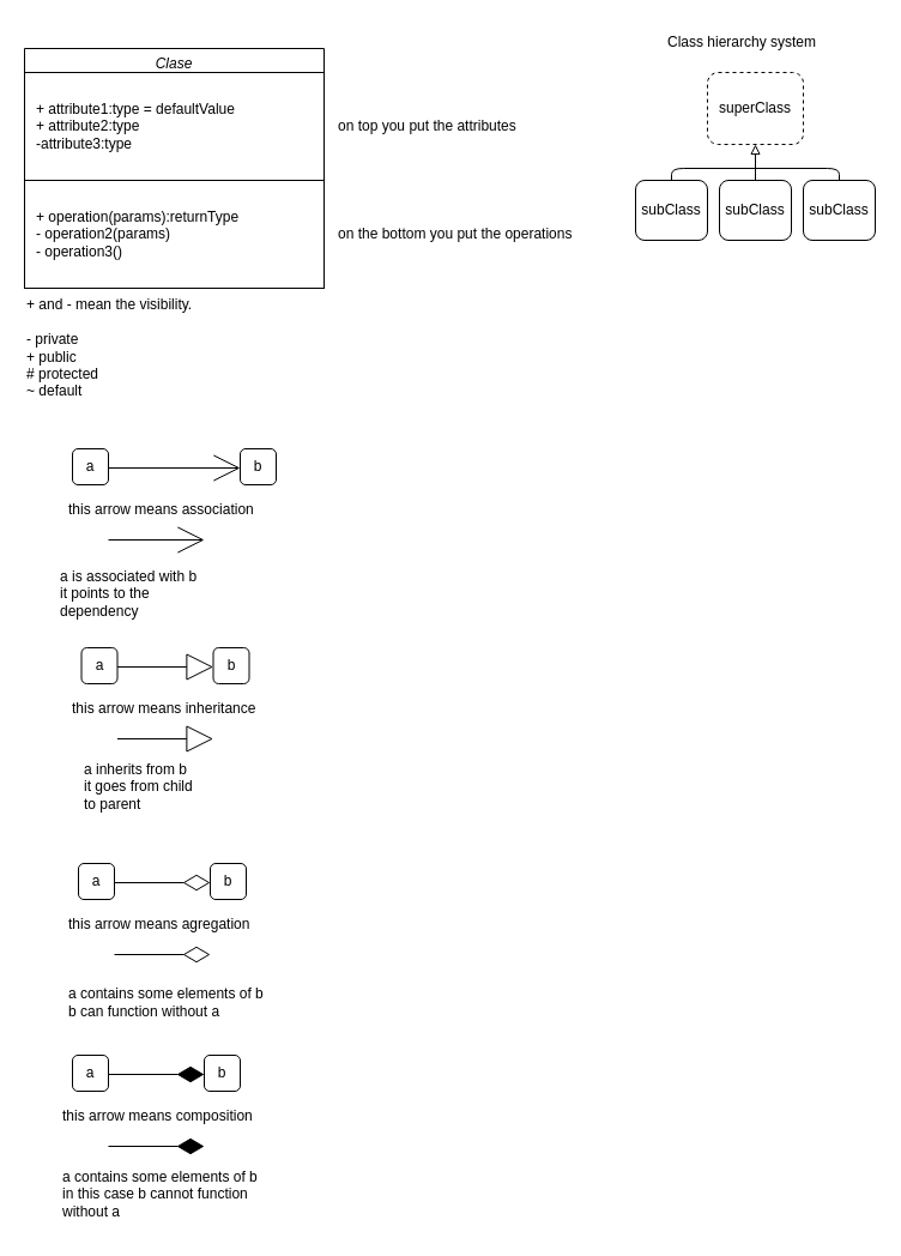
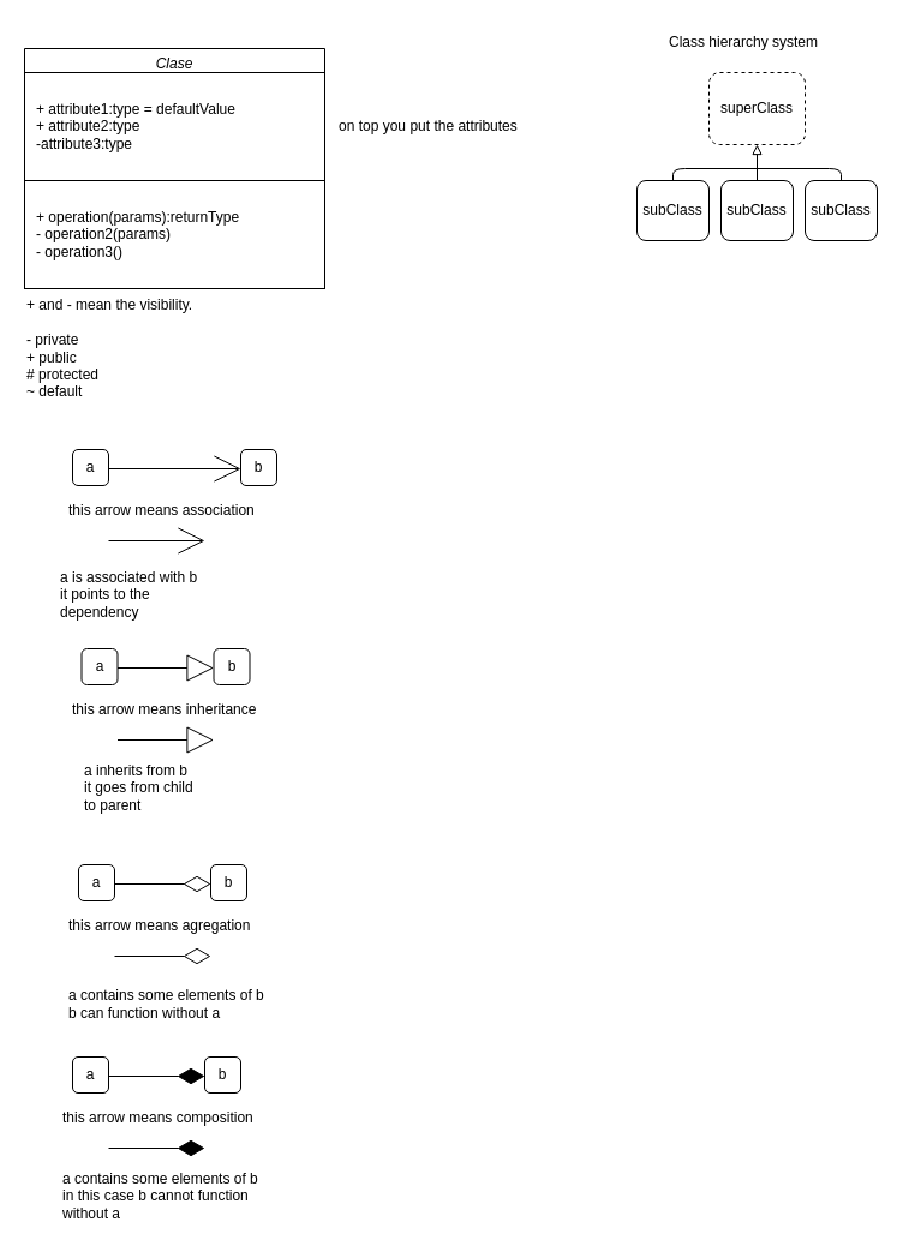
  <mxCell id="0" />
  <mxCell id="1" parent="0" />
  <mxCell id="2" value="Clase" style="swimlane;fillColor=default;fontStyle=2" parent="1" vertex="1"><mxGeometry x="20" y="40" width="250" height="200" as="geometry"><mxRectangle x="60" y="180" width="130" height="23" as="alternateBounds" /></mxGeometry></mxCell>
  <mxCell id="3" value="+ attribute1:type = defaultValue&lt;br&gt;+ attribute2:type&lt;br&gt;&lt;div style=&quot;&quot;&gt;&lt;span&gt;-attribute3:type&lt;/span&gt;&lt;/div&gt;" style="rounded=0;whiteSpace=wrap;html=1;fillColor=default;align=left;perimeterSpacing=0;spacingLeft=8;" parent="2" vertex="1"><mxGeometry y="20" width="250" height="90" as="geometry" /></mxCell>
  <mxCell id="4" value="+ operation(params):returnType&lt;br&gt;- operation2(params)&lt;br&gt;- operation3()" style="rounded=0;whiteSpace=wrap;html=1;fillColor=default;align=left;spacingLeft=8;" parent="2" vertex="1"><mxGeometry y="110" width="250" height="90" as="geometry" /></mxCell>
  <mxCell id="5" value="+ and - mean the visibility.&lt;br&gt;&lt;br&gt;- private&lt;br&gt;+ public&lt;br&gt;# protected&lt;br&gt;~ default" style="text;html=1;strokeColor=none;fillColor=none;align=left;verticalAlign=middle;whiteSpace=wrap;rounded=0;" parent="1" vertex="1"><mxGeometry x="20" y="245" width="170" height="90" as="geometry" /></mxCell>
  <mxCell id="6" value="on top you put the attributes" style="text;html=1;strokeColor=none;fillColor=none;align=left;verticalAlign=middle;whiteSpace=wrap;rounded=0;" parent="1" vertex="1"><mxGeometry x="280" y="90" width="170" height="30" as="geometry" /></mxCell>
- <mxCell id="7" value="on the bottom you put the operations" style="text;html=1;strokeColor=none;fillColor=none;align=left;verticalAlign=middle;whiteSpace=wrap;rounded=0;" parent="1" vertex="1"><mxGeometry x="280" y="180" width="230" height="30" as="geometry" /></mxCell>
  <mxCell id="8" value="" style="endArrow=open;html=1;endFill=0;endSize=20;" parent="1" edge="1"><mxGeometry width="50" height="50" relative="1" as="geometry"><mxPoint x="90" y="390" as="sourcePoint" /><mxPoint x="200" y="390" as="targetPoint" /></mxGeometry></mxCell>
  <mxCell id="9" value="this arrow means association" style="text;html=1;strokeColor=none;fillColor=none;align=left;verticalAlign=middle;whiteSpace=wrap;rounded=0;" parent="1" vertex="1"><mxGeometry x="55" y="410" width="195" height="30" as="geometry" /></mxCell>
  <mxCell id="10" value="b" style="rounded=1;whiteSpace=wrap;html=1;fillColor=default;" parent="1" vertex="1"><mxGeometry x="200" y="374" width="30" height="30" as="geometry" /></mxCell>
  <mxCell id="11" value="a" style="rounded=1;whiteSpace=wrap;html=1;fillColor=default;" parent="1" vertex="1"><mxGeometry x="60" y="374" width="30" height="30" as="geometry" /></mxCell>
  <mxCell id="12" value="" style="endArrow=open;html=1;endFill=0;endSize=20;" parent="1" edge="1"><mxGeometry width="50" height="50" relative="1" as="geometry"><mxPoint x="90" y="450" as="sourcePoint" /><mxPoint x="170" y="450" as="targetPoint" /></mxGeometry></mxCell>
  <mxCell id="13" value="" style="endArrow=block;html=1;endFill=0;endSize=20;startSize=12;" parent="1" edge="1"><mxGeometry width="50" height="50" relative="1" as="geometry"><mxPoint x="97.5" y="616" as="sourcePoint" /><mxPoint x="177.5" y="616" as="targetPoint" /></mxGeometry></mxCell>
  <mxCell id="14" value="this arrow means inheritance" style="text;html=1;strokeColor=none;fillColor=none;align=left;verticalAlign=middle;whiteSpace=wrap;rounded=0;" parent="1" vertex="1"><mxGeometry x="57.5" y="576" width="190" height="30" as="geometry" /></mxCell>
  <mxCell id="15" value="a is associated with b&lt;br&gt;it points to the dependency" style="text;html=1;strokeColor=none;fillColor=none;align=left;verticalAlign=middle;whiteSpace=wrap;rounded=0;" parent="1" vertex="1"><mxGeometry x="47.5" y="460" width="132.5" height="70" as="geometry" /></mxCell>
  <mxCell id="16" value="" style="endArrow=block;html=1;endFill=0;endSize=20;" parent="1" edge="1"><mxGeometry width="50" height="50" relative="1" as="geometry"><mxPoint x="97.5" y="556" as="sourcePoint" /><mxPoint x="177.5" y="556" as="targetPoint" /></mxGeometry></mxCell>
  <mxCell id="17" value="a" style="rounded=1;whiteSpace=wrap;html=1;fillColor=default;" parent="1" vertex="1"><mxGeometry x="67.5" y="540" width="30" height="30" as="geometry" /></mxCell>
  <mxCell id="18" value="b" style="rounded=1;whiteSpace=wrap;html=1;fillColor=default;" parent="1" vertex="1"><mxGeometry x="177.5" y="540" width="30" height="30" as="geometry" /></mxCell>
  <mxCell id="19" value="a inherits from b&lt;br&gt;it goes from child&amp;nbsp;&lt;br&gt;to parent" style="text;html=1;strokeColor=none;fillColor=none;align=left;verticalAlign=middle;whiteSpace=wrap;rounded=0;" parent="1" vertex="1"><mxGeometry x="67.5" y="626" width="132.5" height="60" as="geometry" /></mxCell>
  <mxCell id="20" value="" style="endArrow=diamondThin;html=1;endFill=0;endSize=20;" parent="1" edge="1"><mxGeometry width="50" height="50" relative="1" as="geometry"><mxPoint x="95" y="796" as="sourcePoint" /><mxPoint x="175" y="796" as="targetPoint" /></mxGeometry></mxCell>
  <mxCell id="21" value="this arrow means agregation" style="text;html=1;strokeColor=none;fillColor=none;align=left;verticalAlign=middle;whiteSpace=wrap;rounded=0;" parent="1" vertex="1"><mxGeometry x="55" y="756" width="190" height="30" as="geometry" /></mxCell>
  <mxCell id="22" value="" style="endArrow=diamondThin;html=1;endFill=0;strokeWidth=1;targetPerimeterSpacing=0;endSize=20;startSize=12;" parent="1" edge="1"><mxGeometry width="50" height="50" relative="1" as="geometry"><mxPoint x="95" y="736" as="sourcePoint" /><mxPoint x="175" y="736" as="targetPoint" /></mxGeometry></mxCell>
  <mxCell id="23" value="a" style="rounded=1;whiteSpace=wrap;html=1;fillColor=default;" parent="1" vertex="1"><mxGeometry x="65" y="720" width="30" height="30" as="geometry" /></mxCell>
  <mxCell id="24" value="b" style="rounded=1;whiteSpace=wrap;html=1;fillColor=default;" parent="1" vertex="1"><mxGeometry x="175" y="720" width="30" height="30" as="geometry" /></mxCell>
  <mxCell id="25" value="a contains some elements of b&lt;br&gt;b can function without a&lt;br&gt;" style="text;html=1;strokeColor=none;fillColor=none;align=left;verticalAlign=middle;whiteSpace=wrap;rounded=0;" parent="1" vertex="1"><mxGeometry x="55" y="806" width="185" height="60" as="geometry" /></mxCell>
  <mxCell id="26" value="" style="endArrow=diamondThin;html=1;endFill=1;endSize=20;" parent="1" edge="1"><mxGeometry width="50" height="50" relative="1" as="geometry"><mxPoint x="90" y="956" as="sourcePoint" /><mxPoint x="170" y="956" as="targetPoint" /></mxGeometry></mxCell>
  <mxCell id="27" value="this arrow means composition" style="text;html=1;strokeColor=none;fillColor=none;align=left;verticalAlign=middle;whiteSpace=wrap;rounded=0;" parent="1" vertex="1"><mxGeometry x="50" y="916" width="190" height="30" as="geometry" /></mxCell>
  <mxCell id="28" value="" style="endArrow=diamondThin;html=1;endFill=1;strokeWidth=1;targetPerimeterSpacing=0;endSize=20;startSize=12;" parent="1" edge="1"><mxGeometry width="50" height="50" relative="1" as="geometry"><mxPoint x="90" y="896" as="sourcePoint" /><mxPoint x="170" y="896" as="targetPoint" /></mxGeometry></mxCell>
  <mxCell id="29" value="a" style="rounded=1;whiteSpace=wrap;html=1;fillColor=default;" parent="1" vertex="1"><mxGeometry x="60" y="880" width="30" height="30" as="geometry" /></mxCell>
  <mxCell id="30" value="b" style="rounded=1;whiteSpace=wrap;html=1;fillColor=default;" parent="1" vertex="1"><mxGeometry x="170" y="880" width="30" height="30" as="geometry" /></mxCell>
  <mxCell id="31" value="a contains some elements of b&lt;br&gt;in this case b cannot function without a&lt;br&gt;" style="text;html=1;strokeColor=none;fillColor=none;align=left;verticalAlign=middle;whiteSpace=wrap;rounded=0;" parent="1" vertex="1"><mxGeometry x="50" y="966" width="185" height="60" as="geometry" /></mxCell>
  <mxCell id="32" style="edgeStyle=none;html=1;endArrow=none;endFill=0;" edge="1" parent="1" source="33"><mxGeometry relative="1" as="geometry"><mxPoint x="630" y="140" as="targetPoint" /><Array as="points"><mxPoint x="560" y="140" /></Array></mxGeometry></mxCell>
  <mxCell id="33" value="subClass" style="rounded=1;whiteSpace=wrap;html=1;fillColor=default;" vertex="1" parent="1"><mxGeometry x="530" y="150" width="60" height="50" as="geometry" /></mxCell>
  <mxCell id="34" style="edgeStyle=none;html=1;entryX=0.5;entryY=1;entryDx=0;entryDy=0;endArrow=block;endFill=0;" edge="1" parent="1" source="35" target="38"><mxGeometry relative="1" as="geometry" /></mxCell>
  <mxCell id="35" value="subClass" style="rounded=1;whiteSpace=wrap;html=1;fillColor=default;" vertex="1" parent="1"><mxGeometry x="600" y="150" width="60" height="50" as="geometry" /></mxCell>
  <mxCell id="36" style="edgeStyle=none;html=1;endArrow=none;endFill=0;" edge="1" parent="1" source="37"><mxGeometry relative="1" as="geometry"><mxPoint x="630" y="140" as="targetPoint" /><Array as="points"><mxPoint x="700" y="140" /></Array></mxGeometry></mxCell>
  <mxCell id="37" value="subClass" style="rounded=1;whiteSpace=wrap;html=1;fillColor=default;" vertex="1" parent="1"><mxGeometry x="670" y="150" width="60" height="50" as="geometry" /></mxCell>
  <mxCell id="38" value="superClass" style="rounded=1;whiteSpace=wrap;html=1;fillColor=default;dashed=1;" vertex="1" parent="1"><mxGeometry x="590" y="60" width="80" height="60" as="geometry" /></mxCell>
  <mxCell id="39" value="Class hierarchy system" style="text;html=1;strokeColor=none;fillColor=none;align=left;verticalAlign=middle;whiteSpace=wrap;rounded=0;" vertex="1" parent="1"><mxGeometry x="555" y="20" width="170" height="30" as="geometry" /></mxCell>
